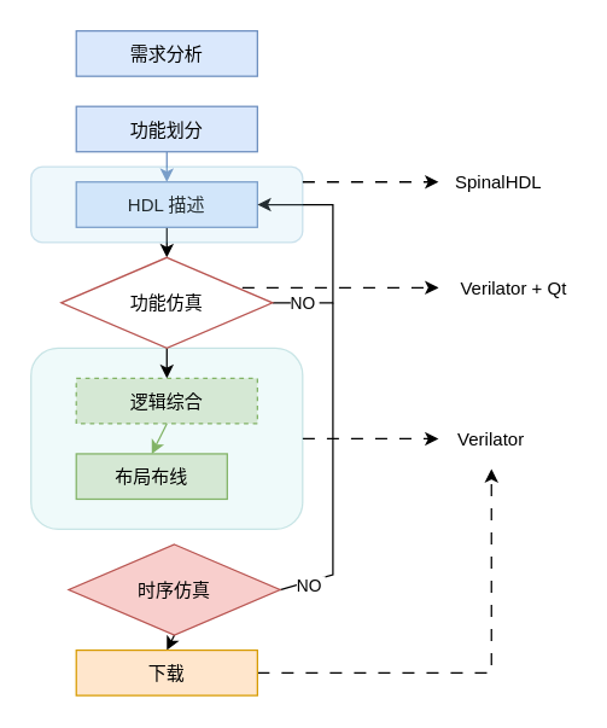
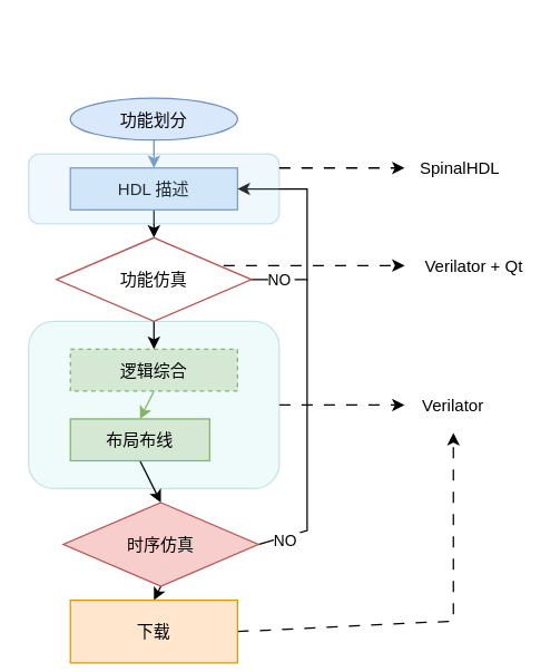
  <mxCell id="0" />
  <mxCell id="1" parent="0" />
  <mxCell id="2" value="" style="edgeStyle=none;rounded=0;endArrow=classic;endFill=1;startArrow=none;startFill=0;dashed=1;dashPattern=8 8;" edge="1" parent="1" source="3"><mxGeometry relative="1" as="geometry"><mxPoint x="290" y="290" as="targetPoint" /></mxGeometry></mxCell>
  <mxCell id="3" value="" style="rounded=1;fillColor=#b0e3e6;strokeColor=#0e8088;opacity=20;" vertex="1" parent="1"><mxGeometry x="20" y="230" width="180" height="120" as="geometry" /></mxCell>
- <mxCell id="4" value="需求分析" style="rounded=0;fillColor=#dae8fc;strokeColor=#6c8ebf;" vertex="1" parent="1"><mxGeometry x="50" y="20" width="120" height="30" as="geometry" /></mxCell>
  <mxCell id="5" value="" style="edgeStyle=none;exitX=0.5;exitY=1;exitDx=0;exitDy=0;entryX=0.5;entryY=0;entryDx=0;entryDy=0;fillColor=#dae8fc;strokeColor=#6c8ebf;" edge="1" parent="1" source="6" target="8"><mxGeometry relative="1" as="geometry" /></mxCell>
- <mxCell id="6" value="功能划分" style="rounded=0;fillColor=#dae8fc;strokeColor=#6c8ebf;" vertex="1" parent="1"><mxGeometry x="50" y="70" width="120" height="30" as="geometry" /></mxCell>
+ <mxCell id="6" value="功能划分" style="ellipse;fillColor=#dae8fc;strokeColor=#6c8ebf;" vertex="1" parent="1"><mxGeometry x="50" y="70" width="120" height="30" as="geometry" /></mxCell>
  <mxCell id="7" value="" style="edgeStyle=none;exitX=0.5;exitY=1;exitDx=0;exitDy=0;entryX=0.5;entryY=0;entryDx=0;entryDy=0;" edge="1" parent="1" source="8" target="12"><mxGeometry relative="1" as="geometry" /></mxCell>
  <mxCell id="8" value="HDL 描述" style="rounded=0;fillColor=#dae8fc;strokeColor=#6c8ebf;" vertex="1" parent="1"><mxGeometry x="50" y="120" width="120" height="30" as="geometry" /></mxCell>
  <mxCell id="9" value="" style="edgeStyle=none;exitX=0.5;exitY=1;exitDx=0;exitDy=0;entryX=0.5;entryY=0;entryDx=0;entryDy=0;" edge="1" parent="1" source="12" target="14"><mxGeometry relative="1" as="geometry" /></mxCell>
  <mxCell id="10" value="" style="edgeStyle=none;rounded=0;exitX=1;exitY=0.5;exitDx=0;exitDy=0;entryX=1;entryY=0.5;entryDx=0;entryDy=0;" edge="1" parent="1" source="12" target="8"><mxGeometry relative="1" as="geometry"><mxPoint x="220" y="200" as="targetPoint" /><Array as="points"><mxPoint x="220" y="200" /><mxPoint x="220" y="135" /></Array></mxGeometry></mxCell>
  <mxCell id="11" value="NO" style="edgeLabel;align=center;verticalAlign=middle;resizable=0;points=[];" vertex="1" connectable="0" parent="10"><mxGeometry x="-0.803" y="2" relative="1" as="geometry"><mxPoint x="5" y="2" as="offset" /></mxGeometry></mxCell>
  <mxCell id="12" value="功能仿真" style="rhombus;fillColor=#ffffff;strokeColor=#b85450;" vertex="1" parent="1"><mxGeometry x="40" y="170" width="140" height="60" as="geometry" /></mxCell>
  <mxCell id="13" value="" style="edgeStyle=none;exitX=0.5;exitY=1;exitDx=0;exitDy=0;entryX=0.5;entryY=0;entryDx=0;entryDy=0;fillColor=#d5e8d4;strokeColor=#82b366;" edge="1" parent="1" source="14" target="16"><mxGeometry relative="1" as="geometry" /></mxCell>
  <mxCell id="14" value="逻辑综合" style="rounded=0;fillColor=#d5e8d4;strokeColor=#82b366;dashed=1;" vertex="1" parent="1"><mxGeometry x="50" y="250" width="120" height="30" as="geometry" /></mxCell>
+ <mxCell id="15" value="" style="edgeStyle=none;exitX=0.5;exitY=1;exitDx=0;exitDy=0;entryX=0.5;entryY=0;entryDx=0;entryDy=0;" edge="1" parent="1" source="16" target="20"><mxGeometry relative="1" as="geometry" /></mxCell>
  <mxCell id="16" value="布局布线" style="rounded=0;fillColor=#d5e8d4;strokeColor=#82b366;" vertex="1" parent="1"><mxGeometry x="50" y="300" width="100" height="30" as="geometry" /></mxCell>
  <mxCell id="17" value="" style="edgeStyle=none;exitX=0.5;exitY=1;exitDx=0;exitDy=0;entryX=0.5;entryY=0;entryDx=0;entryDy=0;" edge="1" parent="1" source="20" target="22"><mxGeometry relative="1" as="geometry" /></mxCell>
  <mxCell id="18" value="" style="edgeStyle=none;rounded=0;exitX=1;exitY=0.5;exitDx=0;exitDy=0;endArrow=none;endFill=0;" edge="1" parent="1" source="20"><mxGeometry relative="1" as="geometry"><mxPoint x="220" y="200" as="targetPoint" /><Array as="points"><mxPoint x="220" y="380" /></Array></mxGeometry></mxCell>
  <mxCell id="19" value="NO" style="edgeLabel;align=center;verticalAlign=middle;resizable=0;points=[];" vertex="1" connectable="0" parent="18"><mxGeometry x="-0.884" y="1" relative="1" as="geometry"><mxPoint x="7" y="1" as="offset" /></mxGeometry></mxCell>
  <mxCell id="20" value="时序仿真" style="rhombus;fillColor=#f8cecc;strokeColor=#b85450;" vertex="1" parent="1"><mxGeometry x="45" y="360" width="140" height="60" as="geometry" /></mxCell>
  <mxCell id="21" value="" style="edgeStyle=none;rounded=0;dashed=1;dashPattern=8 8;startArrow=none;startFill=0;endArrow=classic;endFill=1;exitX=1;exitY=0.5;exitDx=0;exitDy=0;entryX=0.5;entryY=1;entryDx=0;entryDy=0;" edge="1" parent="1" source="22" target="28"><mxGeometry relative="1" as="geometry"><mxPoint x="290" y="290" as="targetPoint" /><Array as="points"><mxPoint x="325" y="445" /></Array></mxGeometry></mxCell>
- <mxCell id="22" value="下载" style="rounded=0;fillColor=#ffe6cc;strokeColor=#d79b00;" vertex="1" parent="1"><mxGeometry x="50" y="430" width="120" height="30" as="geometry" /></mxCell>
+ <mxCell id="22" value="下载" style="rounded=0;fillColor=#ffe6cc;strokeColor=#d79b00;" vertex="1" parent="1"><mxGeometry x="50" y="430" width="120" height="45" as="geometry" /></mxCell>
  <mxCell id="23" value="" style="rounded=1;fillColor=#b1ddf0;strokeColor=#10739e;opacity=20;" vertex="1" parent="1"><mxGeometry x="20" y="110" width="180" height="50" as="geometry" /></mxCell>
  <mxCell id="24" value="" style="edgeStyle=none;rounded=0;endArrow=classic;endFill=1;startArrow=none;startFill=0;dashed=1;dashPattern=8 8;" edge="1" parent="1"><mxGeometry relative="1" as="geometry"><mxPoint x="290" y="120" as="targetPoint" /><mxPoint x="200" y="120" as="sourcePoint" /></mxGeometry></mxCell>
  <mxCell id="25" value="" style="edgeStyle=none;rounded=0;endArrow=classic;endFill=1;startArrow=none;startFill=0;dashed=1;dashPattern=8 8;" edge="1" parent="1"><mxGeometry relative="1" as="geometry"><mxPoint x="290" y="190" as="targetPoint" /><mxPoint x="160" y="190" as="sourcePoint" /></mxGeometry></mxCell>
  <mxCell id="26" value="SpinalHDL" style="text;strokeColor=none;fillColor=none;align=center;verticalAlign=middle;rounded=0;opacity=20;" vertex="1" parent="1"><mxGeometry x="300" y="100" width="60" height="40" as="geometry" /></mxCell>
  <mxCell id="27" value="Verilator + Qt" style="text;strokeColor=none;fillColor=none;align=center;verticalAlign=middle;rounded=0;opacity=20;" vertex="1" parent="1"><mxGeometry x="300" y="170" width="80" height="40" as="geometry" /></mxCell>
  <mxCell id="28" value="Verilator" style="text;strokeColor=none;fillColor=none;align=center;verticalAlign=middle;rounded=0;opacity=20;" vertex="1" parent="1"><mxGeometry x="300" y="270" width="50" height="40" as="geometry" /></mxCell>
